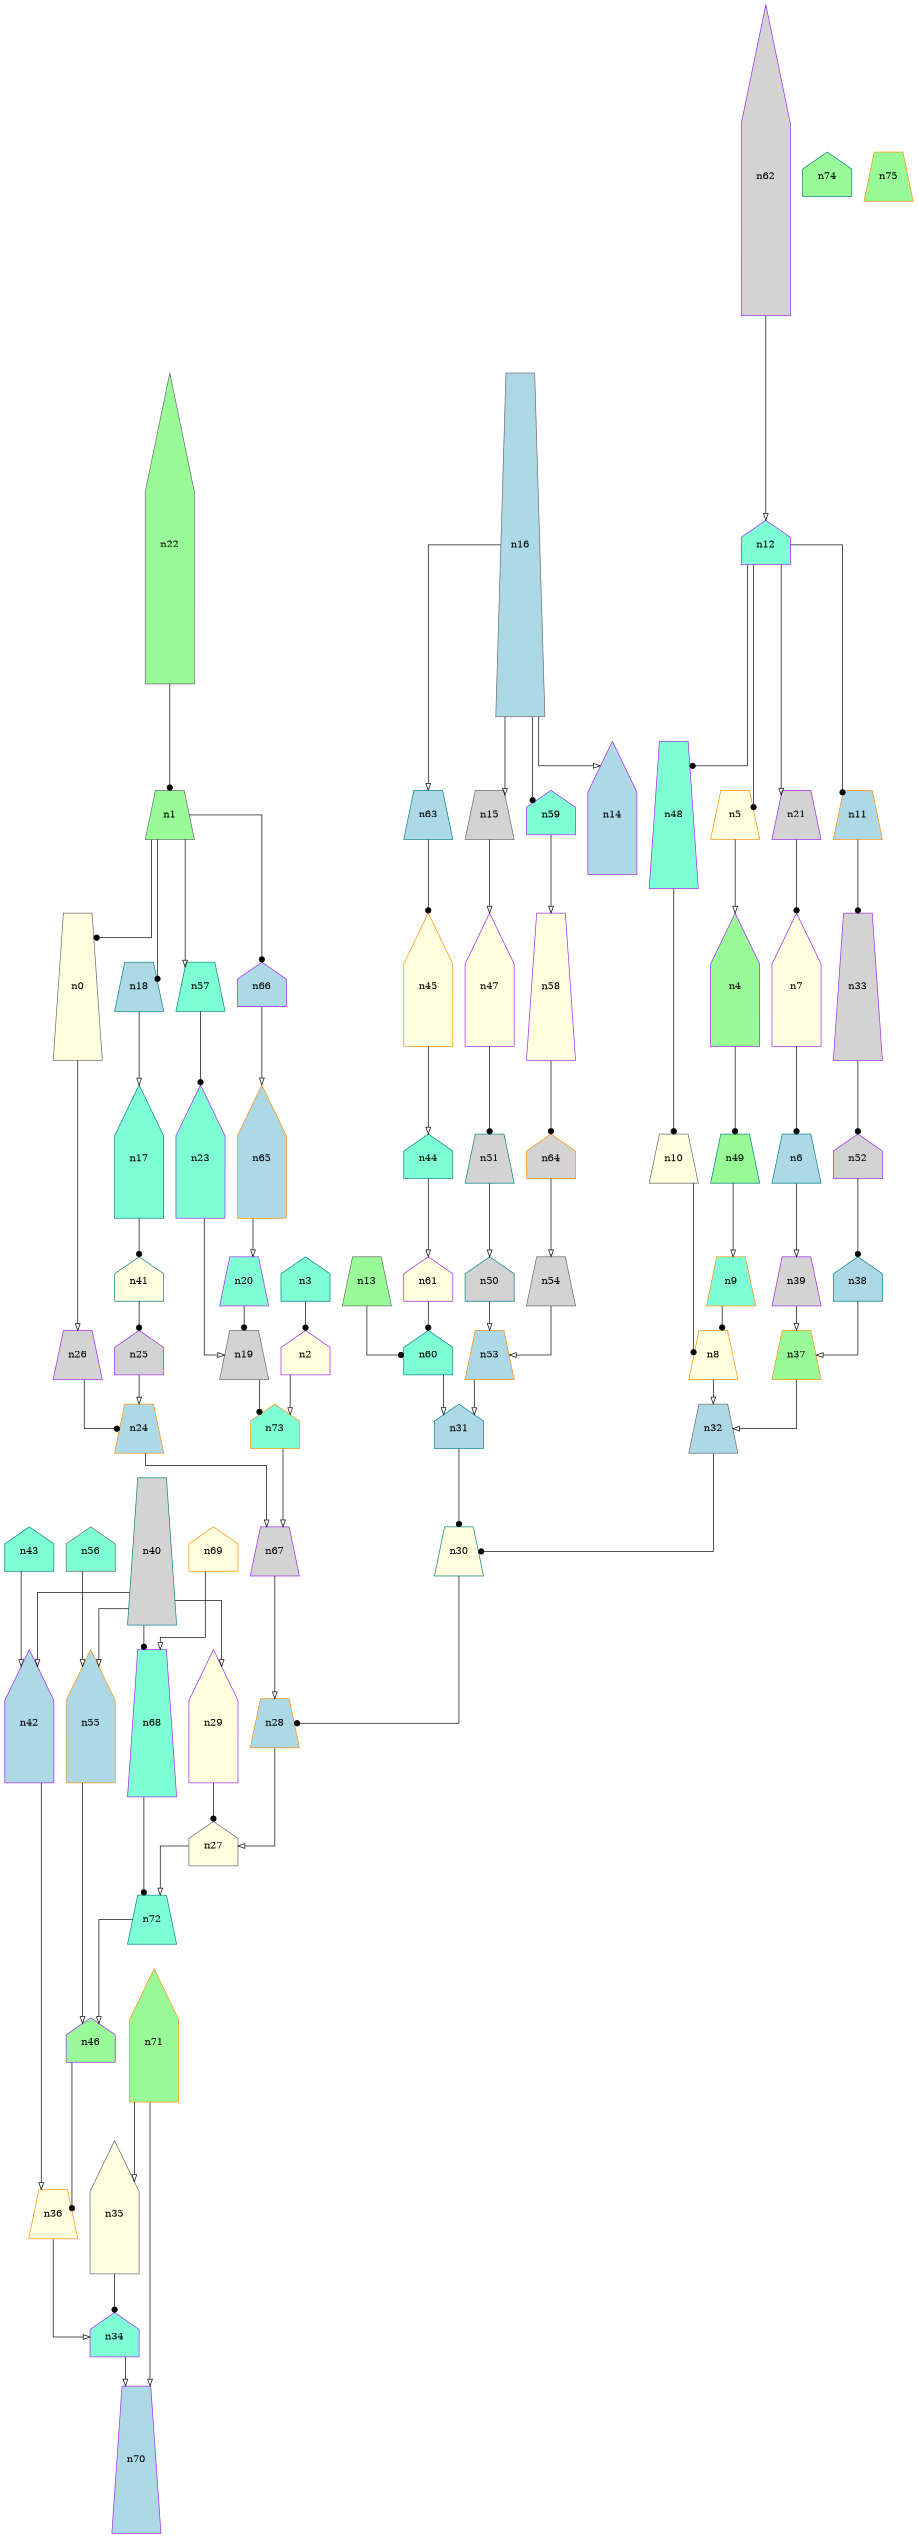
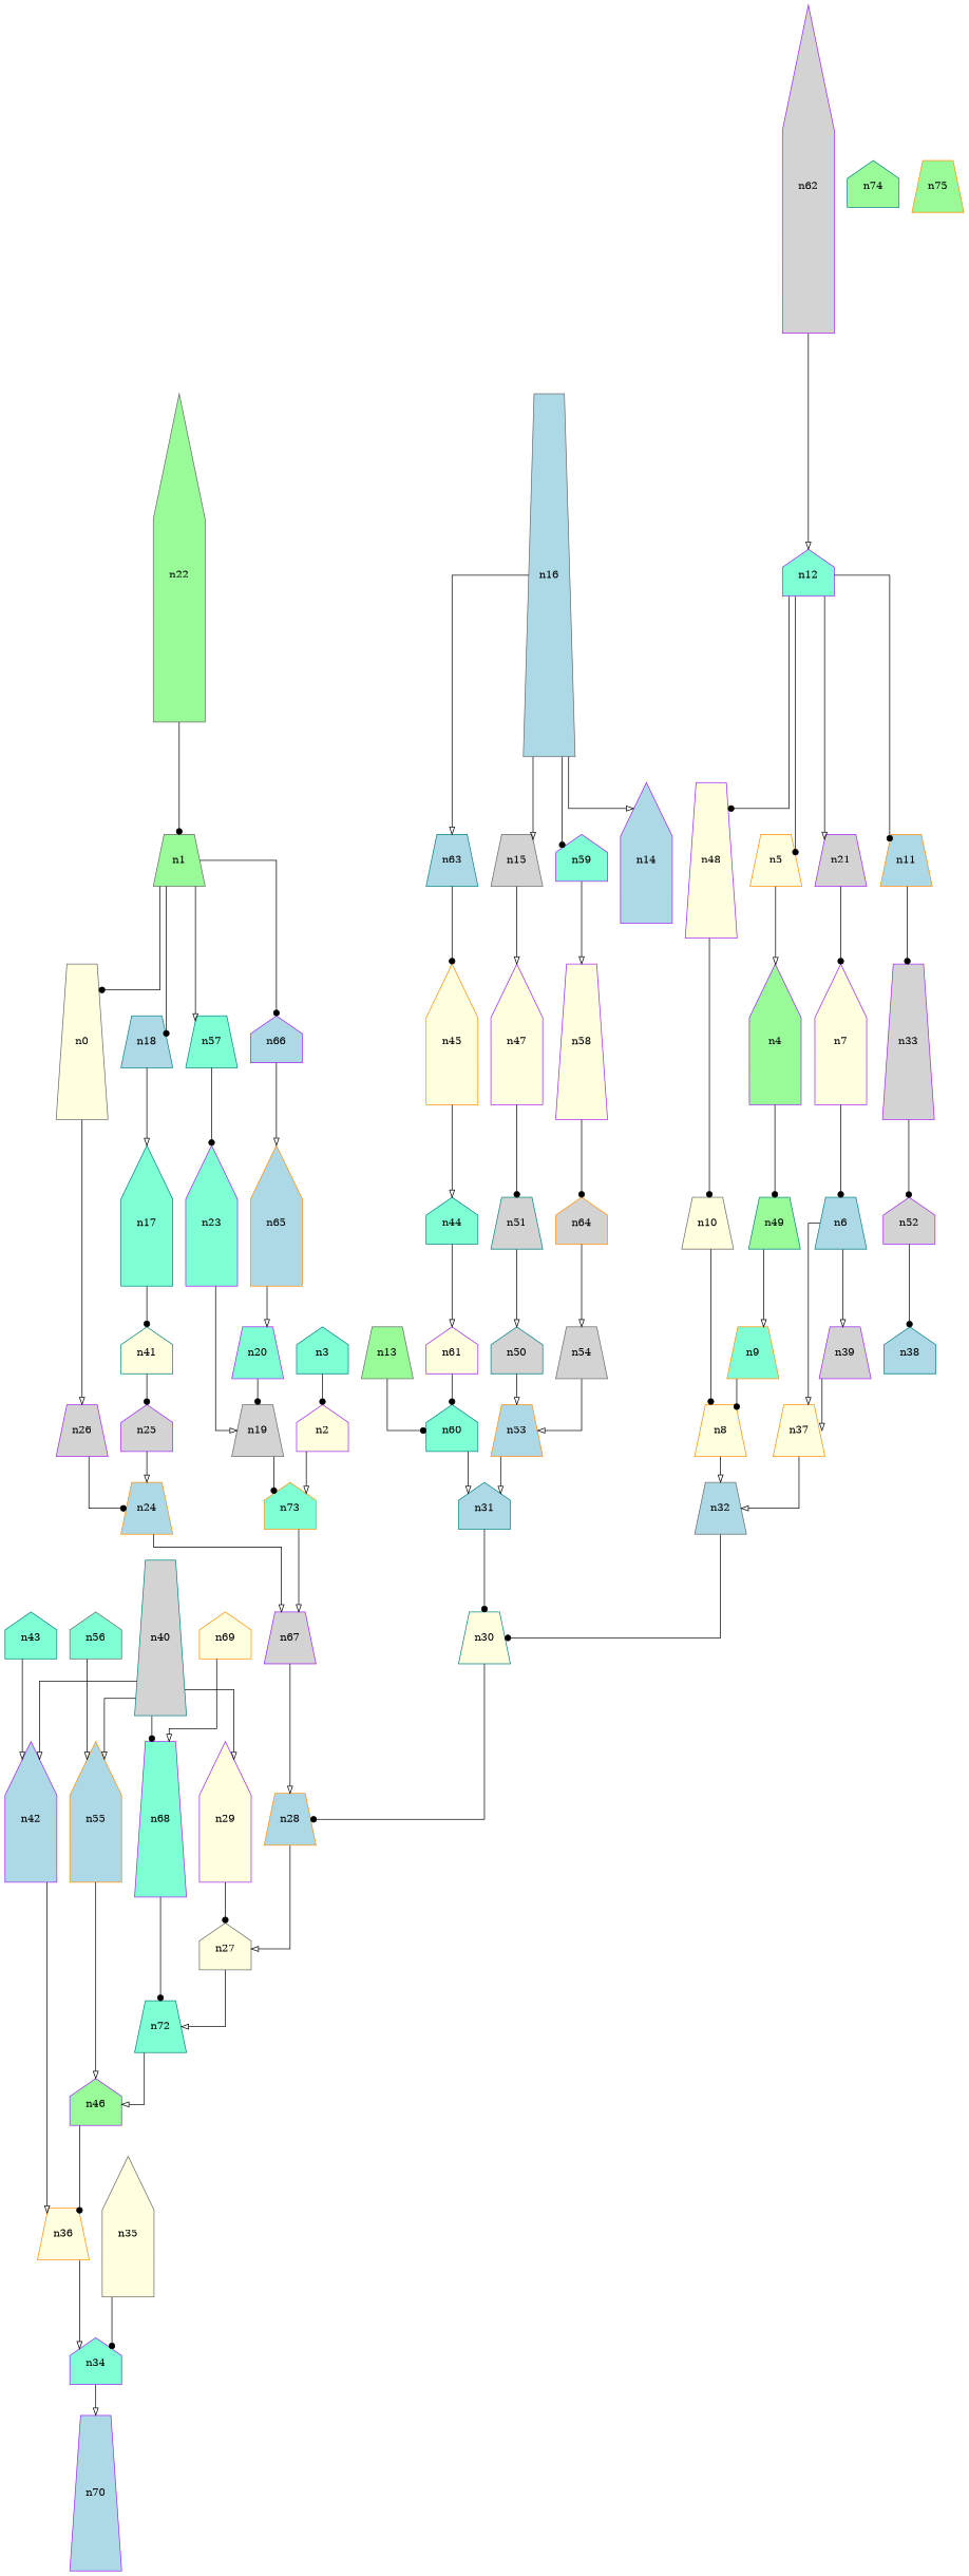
  digraph {
    splines=ortho
    node [color=purple fillcolor=aquamarine shape=house style=filled]
    edge [arrowhead=onormal]
    n62 [fillcolor=lightgrey height=7 width=1]
    n12 [height=1 width=1]
-   n48 [height=3 shape=trapezium width=1]
+   n48 [fillcolor=lightyellow height=3 shape=trapezium width=1]
    n5 [color=darkorange fillcolor=lightyellow height=1 shape=trapezium width=1]
    n21 [fillcolor=lightgrey height=1 shape=trapezium width=1]
    n11 [color=darkorange fillcolor=lightblue height=1 shape=trapezium width=1]
    n10 [color=gray40 fillcolor=lightyellow height=1 shape=trapezium width=1]
    n4 [fillcolor=palegreen height=3 width=1]
    n7 [fillcolor=lightyellow height=3 width=1]
    n33 [fillcolor=lightgrey height=3 shape=trapezium width=1]
    n16 [color=gray40 fillcolor=lightblue height=7 shape=trapezium width=1]
    n14 [fillcolor=lightblue height=3 width=1]
    n15 [color=gray40 fillcolor=lightgrey height=1 shape=trapezium width=1]
    n59 [height=1 width=1]
    n63 [color=teal fillcolor=lightblue height=1 shape=trapezium width=1]
    n47 [fillcolor=lightyellow height=3 width=1]
    n58 [fillcolor=lightyellow height=3 shape=trapezium width=1]
    n45 [color=darkorange fillcolor=lightyellow height=3 width=1]
    n13 [color=gray40 fillcolor=palegreen height=1 shape=trapezium width=1]
    n60 [color=teal height=1 width=1]
    n51 [color=teal fillcolor=lightgrey height=1 shape=trapezium width=1]
    n64 [color=darkorange fillcolor=lightgrey height=1 width=1]
    n44 [color=teal height=1 width=1]
    n22 [color=gray40 fillcolor=palegreen height=7 width=1]
    n1 [color=gray40 fillcolor=palegreen height=1 shape=trapezium width=1]
    n57 [color=teal height=1 shape=trapezium width=1]
    n0 [color=gray40 fillcolor=lightyellow height=3 shape=trapezium width=1]
    n18 [color=teal fillcolor=lightblue height=1 shape=trapezium width=1]
    n66 [fillcolor=lightblue height=1 width=1]
    n23 [height=3 width=1]
    n26 [fillcolor=lightgrey height=1 shape=trapezium width=1]
    n17 [color=teal height=3 width=1]
    n65 [color=darkorange fillcolor=lightblue height=3 width=1]
    n8 [color=darkorange fillcolor=lightyellow height=1 shape=trapezium width=1]
    n49 [color=teal fillcolor=palegreen height=1 shape=trapezium width=1]
    n6 [color=teal fillcolor=lightblue height=1 shape=trapezium width=1]
    n52 [fillcolor=lightgrey height=1 width=1]
    n50 [color=teal fillcolor=lightgrey height=1 width=1]
    n54 [color=gray40 fillcolor=lightgrey height=1 shape=trapezium width=1]
    n19 [color=gray40 fillcolor=lightgrey height=1 shape=trapezium width=1]
    n24 [color=darkorange fillcolor=lightblue height=1 shape=trapezium width=1]
    n41 [color=teal fillcolor=lightyellow height=1 width=1]
    n20 [height=1 shape=trapezium width=1]
    n9 [color=darkorange height=1 shape=trapezium width=1]
    n61 [fillcolor=lightyellow height=1 width=1]
    n39 [fillcolor=lightgrey height=1 shape=trapezium width=1]
    n38 [color=teal fillcolor=lightblue height=1 width=1]
    n53 [color=darkorange fillcolor=lightblue height=1 shape=trapezium width=1]
    n3 [color=teal height=1 width=1]
    n2 [fillcolor=lightyellow height=1 width=1]
    n25 [fillcolor=lightgrey height=1 width=1]
-   n37 [color=darkorange fillcolor=palegreen height=1 shape=trapezium width=1]
+   n37 [color=darkorange fillcolor=lightyellow height=1 shape=trapezium width=1]
    n31 [color=teal fillcolor=lightblue height=1 width=1]
    n32 [color=gray40 fillcolor=lightblue height=1 shape=trapezium width=1]
    n73 [color=darkorange height=1 width=1]
    n67 [fillcolor=lightgrey height=1 shape=trapezium width=1]
    n30 [color=teal fillcolor=lightyellow height=1 shape=trapezium width=1]
    n28 [color=darkorange fillcolor=lightblue height=1 shape=trapezium width=1]
    n40 [color=teal fillcolor=lightgrey height=3 shape=trapezium width=1]
    n68 [height=3 shape=trapezium width=1]
    n29 [fillcolor=lightyellow height=3 width=1]
    n42 [fillcolor=lightblue height=3 width=1]
    n55 [color=darkorange fillcolor=lightblue height=3 width=1]
    n72 [color=teal height=1 shape=trapezium width=1]
    n27 [color=gray40 fillcolor=lightyellow height=1 width=1]
    n36 [color=darkorange fillcolor=lightyellow height=1 shape=trapezium width=1]
    n46 [fillcolor=palegreen height=1 width=1]
    n34 [height=1 width=1]
    n69 [color=darkorange fillcolor=lightyellow height=1 width=1]
    n56 [color=gray40 height=1 width=1]
-   n71 [color=darkorange fillcolor=palegreen height=3 width=1]
    n35 [color=gray40 fillcolor=lightyellow height=3 width=1]
    n70 [fillcolor=lightblue height=3 shape=trapezium width=1]
    n43 [color=teal height=1 width=1]
    n74 [color=teal fillcolor=palegreen height=1 width=1]
    n75 [color=darkorange fillcolor=palegreen height=1 shape=trapezium width=1]
    n62 -> n12
    n12 -> n48 [arrowhead=dot]
    n12 -> n5 [arrowhead=dot]
    n12 -> n21
    n12 -> n11 [arrowhead=dot]
    n48 -> n10 [arrowhead=dot]
    n5 -> n4
    n21 -> n7 [arrowhead=dot]
    n11 -> n33 [arrowhead=dot]
    n10 -> n8 [arrowhead=dot]
    n4 -> n49 [arrowhead=dot]
    n7 -> n6 [arrowhead=dot]
    n33 -> n52 [arrowhead=dot]
    n16 -> n14
    n16 -> n15
    n16 -> n59 [arrowhead=dot]
    n16 -> n63
    n15 -> n47
    n59 -> n58
    n63 -> n45 [arrowhead=dot]
    n47 -> n51 [arrowhead=dot]
    n58 -> n64 [arrowhead=dot]
    n45 -> n44
    n13 -> n60 [arrowhead=dot]
    n60 -> n31
    n51 -> n50
    n64 -> n54
    n44 -> n61
    n22 -> n1 [arrowhead=dot]
    n1 -> n57
    n1 -> n0 [arrowhead=dot]
    n1 -> n18 [arrowhead=dot]
    n1 -> n66 [arrowhead=dot]
    n57 -> n23 [arrowhead=dot]
    n0 -> n26
    n18 -> n17
    n66 -> n65
    n23 -> n19
    n26 -> n24 [arrowhead=dot]
    n17 -> n41 [arrowhead=dot]
    n65 -> n20
    n8 -> n32
    n49 -> n9
    n6 -> n39
    n52 -> n38 [arrowhead=dot]
    n50 -> n53
    n54 -> n53
    n19 -> n73 [arrowhead=dot]
    n24 -> n67
    n41 -> n25 [arrowhead=dot]
    n20 -> n19 [arrowhead=dot]
    n9 -> n8 [arrowhead=dot]
    n61 -> n60 [arrowhead=dot]
    n39 -> n37
-   n38 -> n37
+   n6 -> n37
    n53 -> n31
    n3 -> n2 [arrowhead=dot]
    n2 -> n73
    n25 -> n24
    n37 -> n32
    n31 -> n30 [arrowhead=dot]
    n32 -> n30 [arrowhead=dot]
    n73 -> n67
    n67 -> n28
    n30 -> n28 [arrowhead=dot]
    n28 -> n27
    n40 -> n68 [arrowhead=dot]
    n40 -> n29
    n40 -> n42
    n40 -> n55
    n68 -> n72 [arrowhead=dot]
    n29 -> n27 [arrowhead=dot]
    n42 -> n36
    n55 -> n46
    n72 -> n46
    n27 -> n72
    n36 -> n34
    n46 -> n36 [arrowhead=dot]
    n34 -> n70
    n69 -> n68
    n56 -> n55
-   n71 -> n35
-   n71 -> n70
    n35 -> n34 [arrowhead=dot]
    n43 -> n42
  }
